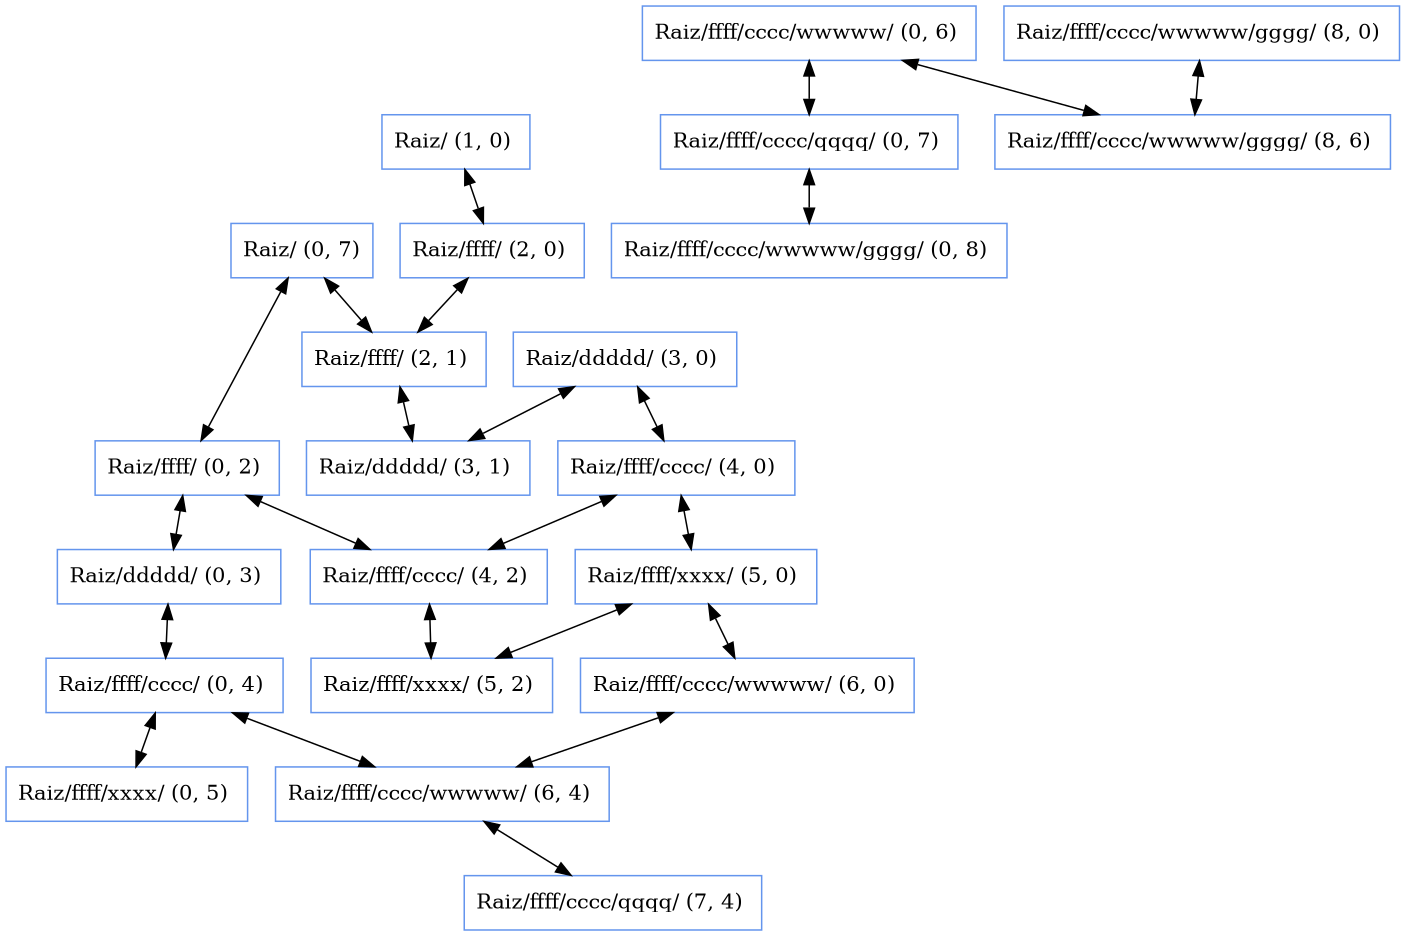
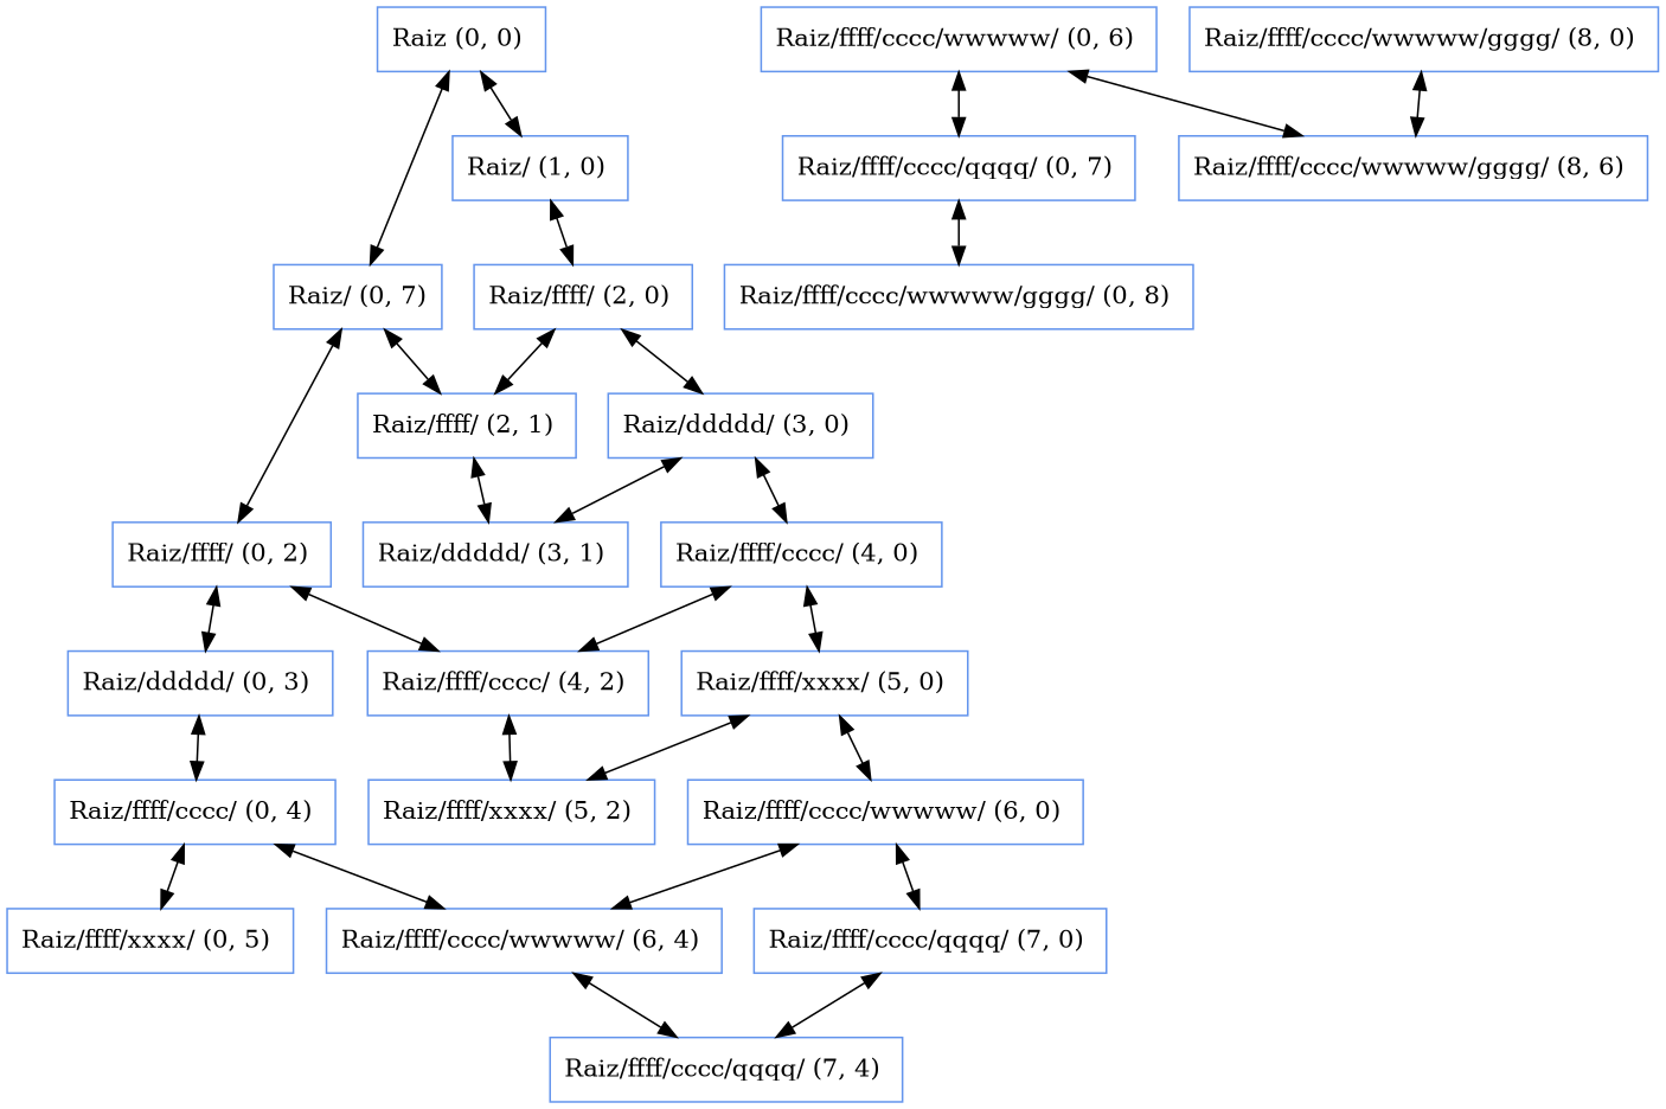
  digraph {
    rank=same
    node [color=cornflowerblue shape=box]
    edge [dir=both]
    n1 [label="Raiz/ (0, 7)"]
+   "Raiz (0, 0) "
    "Raiz/ (1, 0) "
    "Raiz/ffff/ (0, 2) "
    "Raiz/ffff/ (2, 1) "
    "Raiz/ffff/ (2, 0) "
    "Raiz/ddddd/ (0, 3) "
    "Raiz/ffff/cccc/ (4, 2) "
    "Raiz/ddddd/ (3, 1) "
    "Raiz/ffff/cccc/ (0, 4) "
    "Raiz/ffff/xxxx/ (5, 2) "
    "Raiz/ffff/xxxx/ (0, 5) "
    "Raiz/ffff/cccc/wwwww/ (6, 4) "
    "Raiz/ffff/cccc/qqqq/ (7, 4) "
    "Raiz/ffff/cccc/wwwww/ (0, 6) "
    "Raiz/ffff/cccc/qqqq/ (0, 7) "
    "Raiz/ffff/cccc/wwwww/gggg/ (8, 6) "
    "Raiz/ffff/cccc/wwwww/gggg/ (0, 8) "
    "Raiz/ddddd/ (3, 0) "
    "Raiz/ffff/cccc/ (4, 0) "
    "Raiz/ffff/xxxx/ (5, 0) "
    "Raiz/ffff/cccc/wwwww/ (6, 0) "
+   "Raiz/ffff/cccc/qqqq/ (7, 0) "
    "Raiz/ffff/cccc/wwwww/gggg/ (8, 0) "
    n1 -> "Raiz/ffff/ (0, 2) "
    n1 -> "Raiz/ffff/ (2, 1) "
+   "Raiz (0, 0) " -> n1
+   "Raiz (0, 0) " -> "Raiz/ (1, 0) "
    "Raiz/ (1, 0) " -> "Raiz/ffff/ (2, 0) "
    "Raiz/ffff/ (0, 2) " -> "Raiz/ddddd/ (0, 3) "
    "Raiz/ffff/ (0, 2) " -> "Raiz/ffff/cccc/ (4, 2) "
    "Raiz/ffff/ (2, 1) " -> "Raiz/ddddd/ (3, 1) "
    "Raiz/ffff/ (2, 0) " -> "Raiz/ffff/ (2, 1) "
+   "Raiz/ffff/ (2, 0) " -> "Raiz/ddddd/ (3, 0) "
    "Raiz/ddddd/ (0, 3) " -> "Raiz/ffff/cccc/ (0, 4) "
    "Raiz/ffff/cccc/ (4, 2) " -> "Raiz/ffff/xxxx/ (5, 2) "
    "Raiz/ffff/cccc/ (0, 4) " -> "Raiz/ffff/xxxx/ (0, 5) "
    "Raiz/ffff/cccc/ (0, 4) " -> "Raiz/ffff/cccc/wwwww/ (6, 4) "
    "Raiz/ffff/cccc/wwwww/ (6, 4) " -> "Raiz/ffff/cccc/qqqq/ (7, 4) "
    "Raiz/ffff/cccc/wwwww/ (0, 6) " -> "Raiz/ffff/cccc/qqqq/ (0, 7) "
    "Raiz/ffff/cccc/wwwww/ (0, 6) " -> "Raiz/ffff/cccc/wwwww/gggg/ (8, 6) "
    "Raiz/ffff/cccc/qqqq/ (0, 7) " -> "Raiz/ffff/cccc/wwwww/gggg/ (0, 8) "
    "Raiz/ddddd/ (3, 0) " -> "Raiz/ddddd/ (3, 1) "
    "Raiz/ddddd/ (3, 0) " -> "Raiz/ffff/cccc/ (4, 0) "
    "Raiz/ffff/cccc/ (4, 0) " -> "Raiz/ffff/cccc/ (4, 2) "
    "Raiz/ffff/cccc/ (4, 0) " -> "Raiz/ffff/xxxx/ (5, 0) "
    "Raiz/ffff/xxxx/ (5, 0) " -> "Raiz/ffff/xxxx/ (5, 2) "
    "Raiz/ffff/xxxx/ (5, 0) " -> "Raiz/ffff/cccc/wwwww/ (6, 0) "
    "Raiz/ffff/cccc/wwwww/ (6, 0) " -> "Raiz/ffff/cccc/wwwww/ (6, 4) "
+   "Raiz/ffff/cccc/wwwww/ (6, 0) " -> "Raiz/ffff/cccc/qqqq/ (7, 0) "
+   "Raiz/ffff/cccc/qqqq/ (7, 0) " -> "Raiz/ffff/cccc/qqqq/ (7, 4) "
    "Raiz/ffff/cccc/wwwww/gggg/ (8, 0) " -> "Raiz/ffff/cccc/wwwww/gggg/ (8, 6) "
  }
